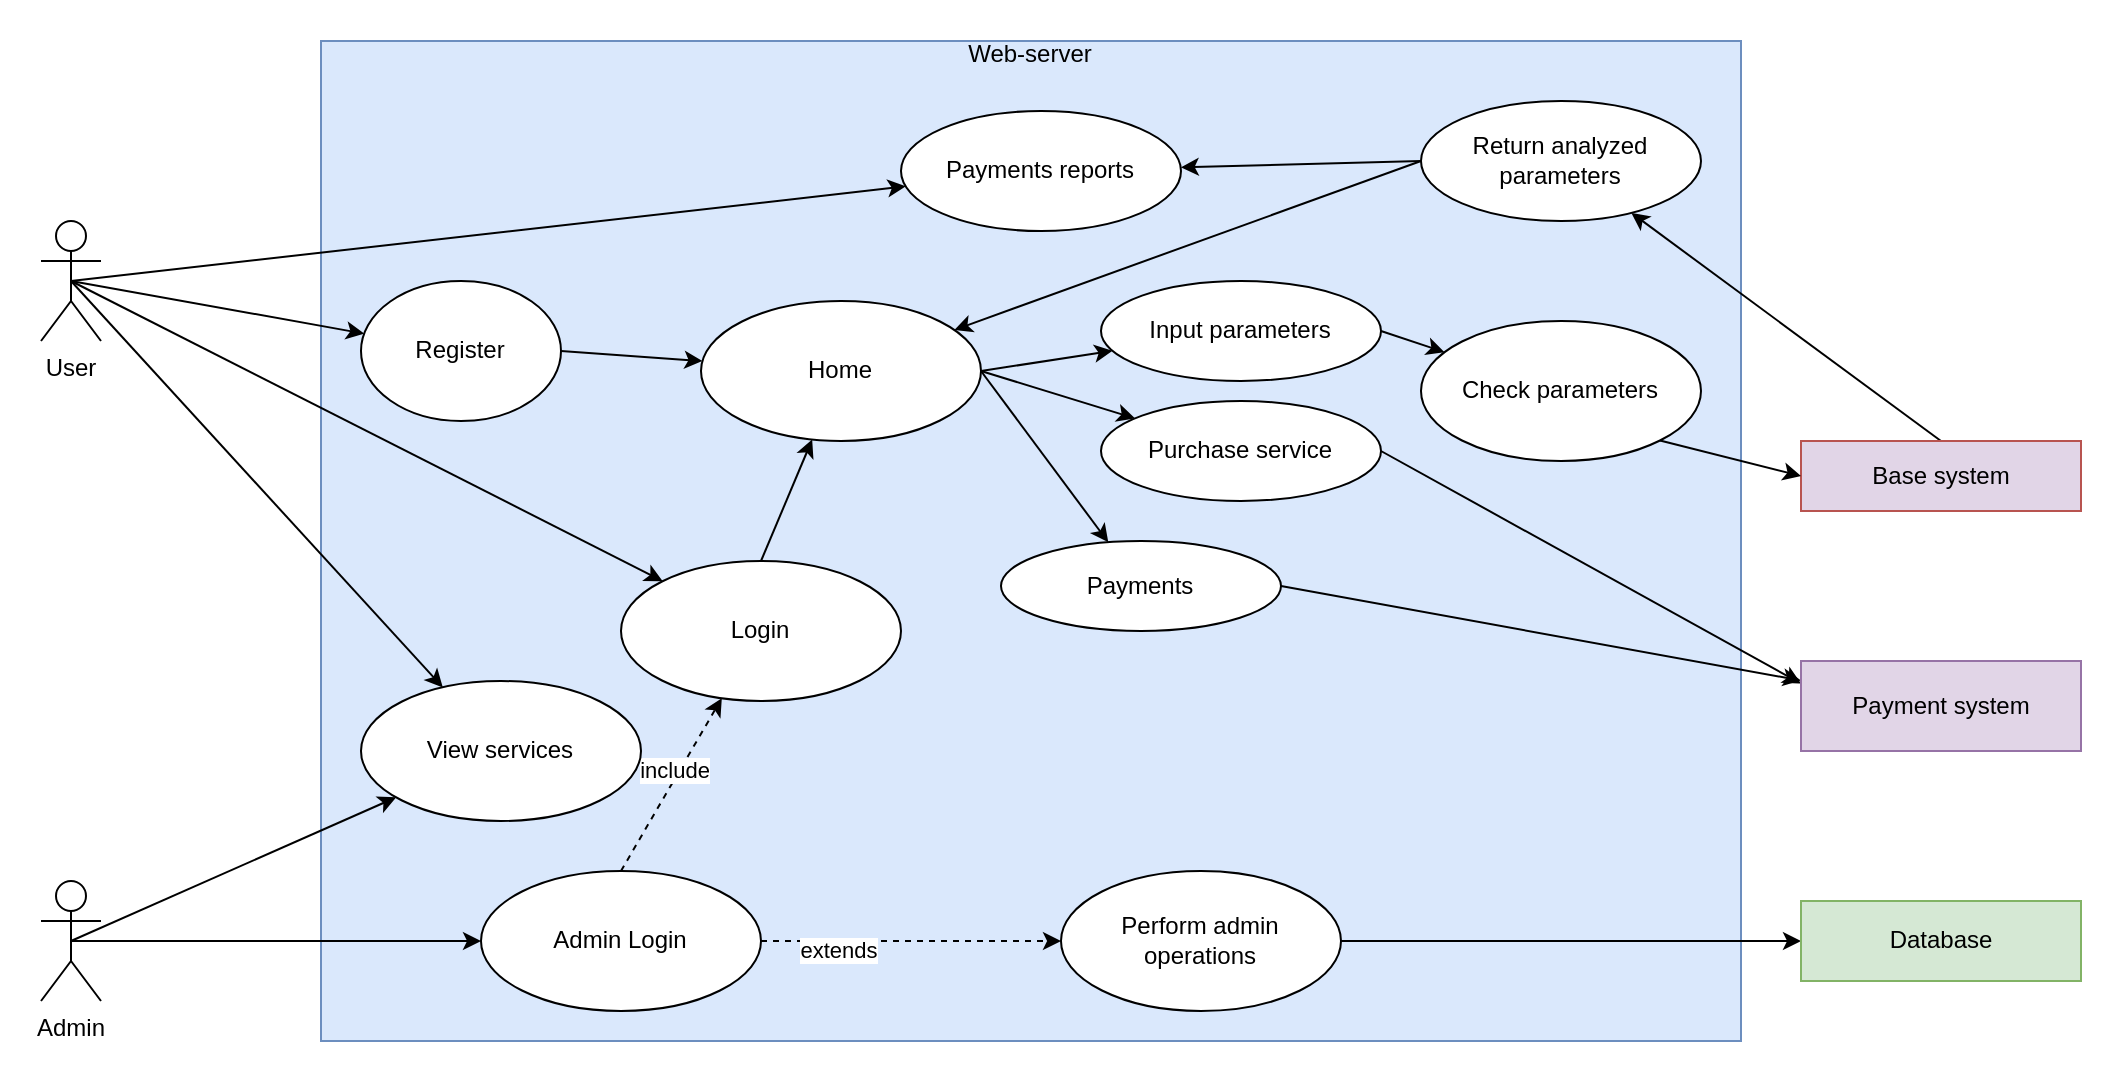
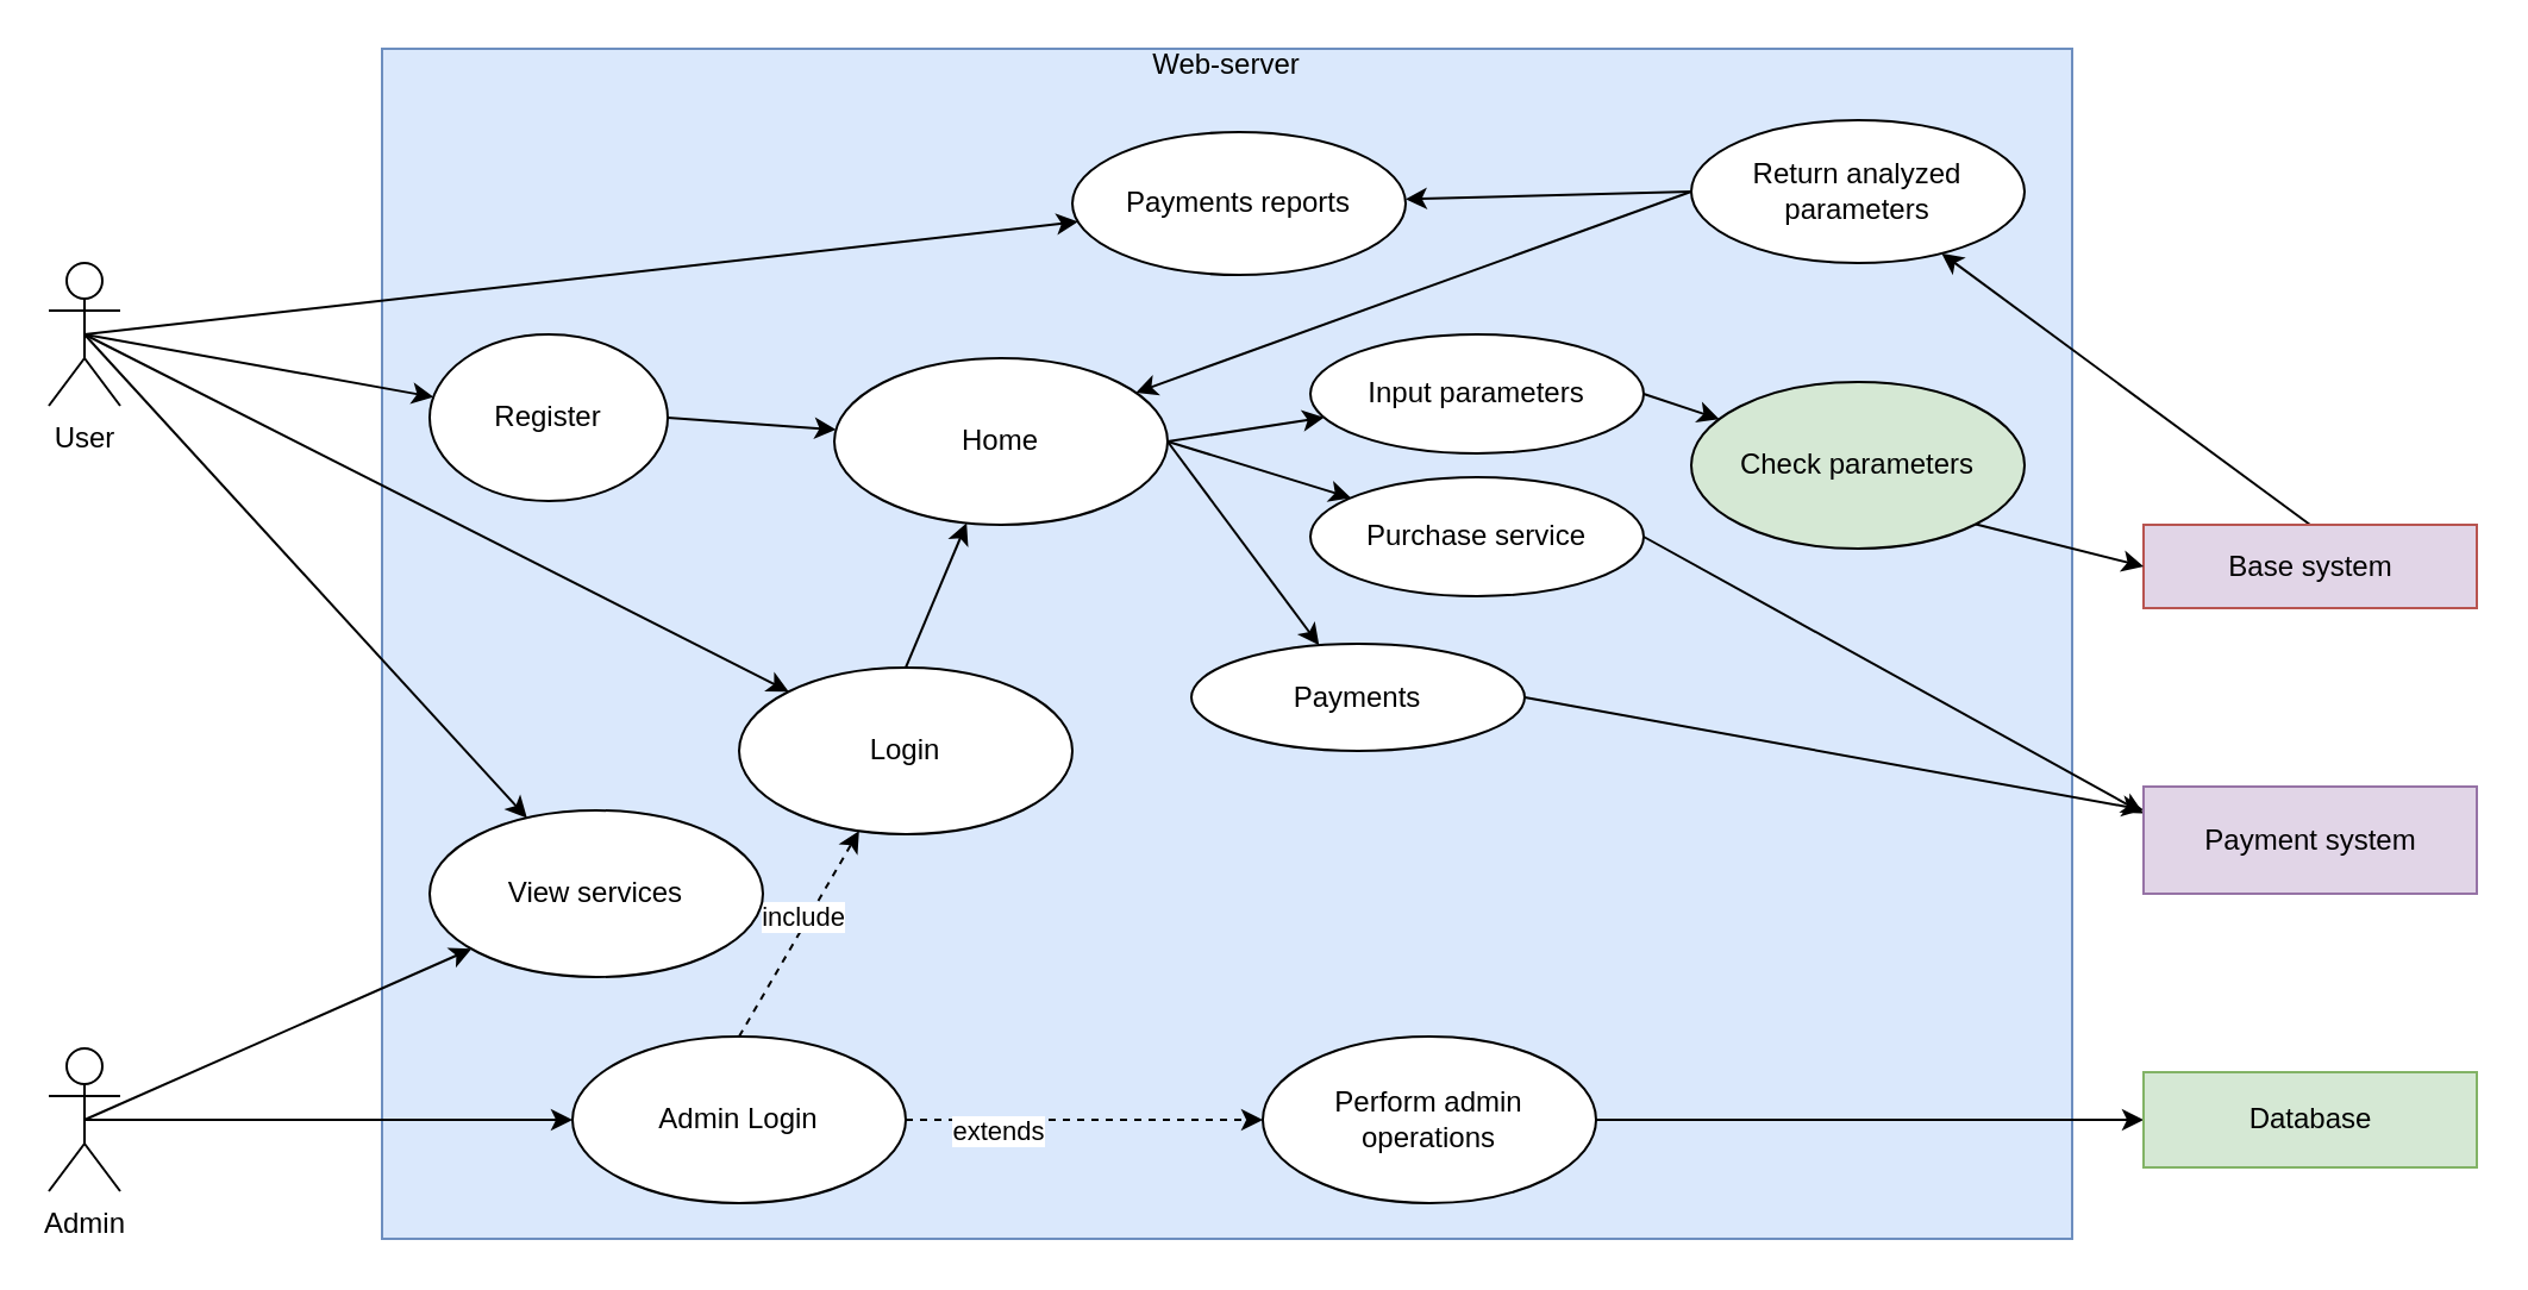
  <mxCell id="0" />
  <mxCell id="1" parent="0" />
  <mxCell id="2" value="&lt;div align=&quot;center&quot;&gt;Web-server&lt;/div&gt;" style="verticalAlign=top;align=center;overflow=fill;fontSize=12;fontFamily=Helvetica;html=1;fillColor=#dae8fc;strokeColor=#6c8ebf;" vertex="1" parent="1"><mxGeometry x="160" y="20" width="710" height="500" as="geometry" /></mxCell>
  <mxCell id="3" style="edgeStyle=none;rounded=0;orthogonalLoop=1;jettySize=auto;html=1;exitX=0.5;exitY=0.5;exitDx=0;exitDy=0;exitPerimeter=0;" edge="1" parent="1" source="6" target="18"><mxGeometry relative="1" as="geometry" /></mxCell>
  <mxCell id="4" style="edgeStyle=none;rounded=0;orthogonalLoop=1;jettySize=auto;html=1;exitX=0.5;exitY=0.5;exitDx=0;exitDy=0;exitPerimeter=0;" edge="1" parent="1" source="6" target="20"><mxGeometry relative="1" as="geometry" /></mxCell>
  <mxCell id="5" style="edgeStyle=none;rounded=0;orthogonalLoop=1;jettySize=auto;html=1;exitX=0.5;exitY=0.5;exitDx=0;exitDy=0;exitPerimeter=0;" edge="1" parent="1" source="6" target="42"><mxGeometry relative="1" as="geometry" /></mxCell>
  <mxCell id="6" value="User" style="shape=umlActor;verticalLabelPosition=bottom;labelBackgroundColor=#ffffff;verticalAlign=top;html=1;" vertex="1" parent="1"><mxGeometry x="20" y="110" width="30" height="60" as="geometry" /></mxCell>
  <mxCell id="7" style="edgeStyle=none;rounded=0;orthogonalLoop=1;jettySize=auto;html=1;exitX=0.5;exitY=0.5;exitDx=0;exitDy=0;exitPerimeter=0;" edge="1" parent="1" source="9" target="17"><mxGeometry relative="1" as="geometry" /></mxCell>
  <mxCell id="8" style="edgeStyle=none;rounded=0;orthogonalLoop=1;jettySize=auto;html=1;exitX=0.5;exitY=0.5;exitDx=0;exitDy=0;exitPerimeter=0;" edge="1" parent="1" source="9" target="18"><mxGeometry relative="1" as="geometry" /></mxCell>
  <mxCell id="9" value="Admin" style="shape=umlActor;verticalLabelPosition=bottom;labelBackgroundColor=#ffffff;verticalAlign=top;html=1;" vertex="1" parent="1"><mxGeometry x="20" y="440" width="30" height="60" as="geometry" /></mxCell>
  <mxCell id="10" value="" style="endArrow=classic;html=1;exitX=0.5;exitY=0.5;exitDx=0;exitDy=0;exitPerimeter=0;" edge="1" parent="1" source="6" target="12"><mxGeometry width="50" height="50" relative="1" as="geometry"><mxPoint x="60" y="140" as="sourcePoint" /><mxPoint x="215.212" y="108.252" as="targetPoint" /></mxGeometry></mxCell>
  <mxCell id="11" style="edgeStyle=none;rounded=0;orthogonalLoop=1;jettySize=auto;html=1;exitX=1;exitY=0.5;exitDx=0;exitDy=0;" edge="1" parent="1" source="12" target="33"><mxGeometry relative="1" as="geometry" /></mxCell>
  <mxCell id="12" value="Register" style="ellipse;whiteSpace=wrap;html=1;" vertex="1" parent="1"><mxGeometry x="180" y="140" width="100" height="70" as="geometry" /></mxCell>
  <mxCell id="13" style="edgeStyle=none;rounded=0;orthogonalLoop=1;jettySize=auto;html=1;exitX=0.5;exitY=0;exitDx=0;exitDy=0;dashed=1;" edge="1" parent="1" source="17" target="20"><mxGeometry relative="1" as="geometry" /></mxCell>
  <mxCell id="14" value="include" style="edgeLabel;html=1;align=center;verticalAlign=middle;resizable=0;points=[];" vertex="1" connectable="0" parent="13"><mxGeometry x="0.142" y="2" relative="1" as="geometry"><mxPoint as="offset" /></mxGeometry></mxCell>
  <mxCell id="15" style="edgeStyle=none;rounded=0;orthogonalLoop=1;jettySize=auto;html=1;exitX=1;exitY=0.5;exitDx=0;exitDy=0;dashed=1;" edge="1" parent="1" source="17" target="22"><mxGeometry relative="1" as="geometry" /></mxCell>
  <mxCell id="16" value="extends" style="edgeLabel;html=1;align=center;verticalAlign=middle;resizable=0;points=[];" vertex="1" connectable="0" parent="15"><mxGeometry x="-0.489" y="-4" relative="1" as="geometry"><mxPoint as="offset" /></mxGeometry></mxCell>
  <mxCell id="17" value="Admin Login" style="ellipse;whiteSpace=wrap;html=1;" vertex="1" parent="1"><mxGeometry x="240" y="435" width="140" height="70" as="geometry" /></mxCell>
  <mxCell id="18" value="View services" style="ellipse;whiteSpace=wrap;html=1;" vertex="1" parent="1"><mxGeometry x="180" y="340" width="140" height="70" as="geometry" /></mxCell>
  <mxCell id="19" style="edgeStyle=none;rounded=0;orthogonalLoop=1;jettySize=auto;html=1;exitX=0.5;exitY=0;exitDx=0;exitDy=0;" edge="1" parent="1" source="20" target="33"><mxGeometry relative="1" as="geometry" /></mxCell>
  <mxCell id="20" value="Login" style="ellipse;whiteSpace=wrap;html=1;" vertex="1" parent="1"><mxGeometry x="310" y="280" width="140" height="70" as="geometry" /></mxCell>
  <mxCell id="21" style="edgeStyle=none;rounded=0;orthogonalLoop=1;jettySize=auto;html=1;exitX=1;exitY=0.5;exitDx=0;exitDy=0;" edge="1" parent="1" source="22" target="23"><mxGeometry relative="1" as="geometry" /></mxCell>
  <mxCell id="22" value="Perform admin operations" style="ellipse;whiteSpace=wrap;html=1;" vertex="1" parent="1"><mxGeometry x="530" y="435" width="140" height="70" as="geometry" /></mxCell>
  <mxCell id="23" value="Database" style="html=1;fillColor=#d5e8d4;strokeColor=#82b366;" vertex="1" parent="1"><mxGeometry x="900" y="450" width="140" height="40" as="geometry" /></mxCell>
  <mxCell id="24" style="edgeStyle=none;rounded=0;orthogonalLoop=1;jettySize=auto;html=1;exitX=1;exitY=0.5;exitDx=0;exitDy=0;" edge="1" parent="1" source="25" target="38"><mxGeometry relative="1" as="geometry" /></mxCell>
  <mxCell id="25" value="Input parameters" style="ellipse;whiteSpace=wrap;html=1;" vertex="1" parent="1"><mxGeometry x="550" y="140" width="140" height="50" as="geometry" /></mxCell>
  <mxCell id="26" style="rounded=0;orthogonalLoop=1;jettySize=auto;html=1;exitX=1;exitY=0.5;exitDx=0;exitDy=0;entryX=0;entryY=0.25;entryDx=0;entryDy=0;" edge="1" parent="1" source="27" target="34"><mxGeometry relative="1" as="geometry" /></mxCell>
  <mxCell id="27" value="Purchase service" style="ellipse;whiteSpace=wrap;html=1;" vertex="1" parent="1"><mxGeometry x="550" y="200" width="140" height="50" as="geometry" /></mxCell>
  <mxCell id="28" style="edgeStyle=none;rounded=0;orthogonalLoop=1;jettySize=auto;html=1;exitX=1;exitY=0.5;exitDx=0;exitDy=0;" edge="1" parent="1" source="29" target="34"><mxGeometry relative="1" as="geometry" /></mxCell>
  <mxCell id="29" value="Payments" style="ellipse;whiteSpace=wrap;html=1;" vertex="1" parent="1"><mxGeometry x="500" y="270" width="140" height="45" as="geometry" /></mxCell>
  <mxCell id="30" style="edgeStyle=none;rounded=0;orthogonalLoop=1;jettySize=auto;html=1;exitX=1;exitY=0.5;exitDx=0;exitDy=0;" edge="1" parent="1" source="33" target="25"><mxGeometry relative="1" as="geometry" /></mxCell>
  <mxCell id="31" style="edgeStyle=none;rounded=0;orthogonalLoop=1;jettySize=auto;html=1;exitX=1;exitY=0.5;exitDx=0;exitDy=0;" edge="1" parent="1" source="33" target="27"><mxGeometry relative="1" as="geometry" /></mxCell>
  <mxCell id="32" style="edgeStyle=none;rounded=0;orthogonalLoop=1;jettySize=auto;html=1;exitX=1;exitY=0.5;exitDx=0;exitDy=0;" edge="1" parent="1" source="33" target="29"><mxGeometry relative="1" as="geometry" /></mxCell>
  <mxCell id="33" value="Home" style="ellipse;whiteSpace=wrap;html=1;" vertex="1" parent="1"><mxGeometry x="350" y="150" width="140" height="70" as="geometry" /></mxCell>
  <mxCell id="34" value="Payment system" style="html=1;fillColor=#e1d5e7;strokeColor=#9673a6;" vertex="1" parent="1"><mxGeometry x="900" y="330" width="140" height="45" as="geometry" /></mxCell>
  <mxCell id="35" style="rounded=0;orthogonalLoop=1;jettySize=auto;html=1;exitX=0.5;exitY=0;exitDx=0;exitDy=0;" edge="1" parent="1" source="36" target="41"><mxGeometry relative="1" as="geometry" /></mxCell>
  <mxCell id="36" value="Base system" style="html=1;fillColor=#e1d5e7;strokeColor=#b85450;" vertex="1" parent="1"><mxGeometry x="900" y="220" width="140" height="35" as="geometry" /></mxCell>
  <mxCell id="37" style="edgeStyle=none;rounded=0;orthogonalLoop=1;jettySize=auto;html=1;exitX=1;exitY=1;exitDx=0;exitDy=0;entryX=0;entryY=0.5;entryDx=0;entryDy=0;" edge="1" parent="1" source="38" target="36"><mxGeometry relative="1" as="geometry" /></mxCell>
- <mxCell id="38" value="Check parameters" style="ellipse;whiteSpace=wrap;html=1;" vertex="1" parent="1"><mxGeometry x="710" y="160" width="140" height="70" as="geometry" /></mxCell>
+ <mxCell id="38" value="Check parameters" style="ellipse;whiteSpace=wrap;html=1;fillColor=#d5e8d4;" vertex="1" parent="1"><mxGeometry x="710" y="160" width="140" height="70" as="geometry" /></mxCell>
  <mxCell id="39" style="edgeStyle=none;rounded=0;orthogonalLoop=1;jettySize=auto;html=1;exitX=0;exitY=0.5;exitDx=0;exitDy=0;" edge="1" parent="1" source="41" target="33"><mxGeometry relative="1" as="geometry" /></mxCell>
  <mxCell id="40" style="edgeStyle=none;rounded=0;orthogonalLoop=1;jettySize=auto;html=1;exitX=0;exitY=0.5;exitDx=0;exitDy=0;" edge="1" parent="1" source="41" target="42"><mxGeometry relative="1" as="geometry" /></mxCell>
  <mxCell id="41" value="Return analyzed parameters" style="ellipse;whiteSpace=wrap;html=1;" vertex="1" parent="1"><mxGeometry x="710" y="50" width="140" height="60" as="geometry" /></mxCell>
  <mxCell id="42" value="Payments reports" style="ellipse;whiteSpace=wrap;html=1;" vertex="1" parent="1"><mxGeometry x="450" y="55" width="140" height="60" as="geometry" /></mxCell>
